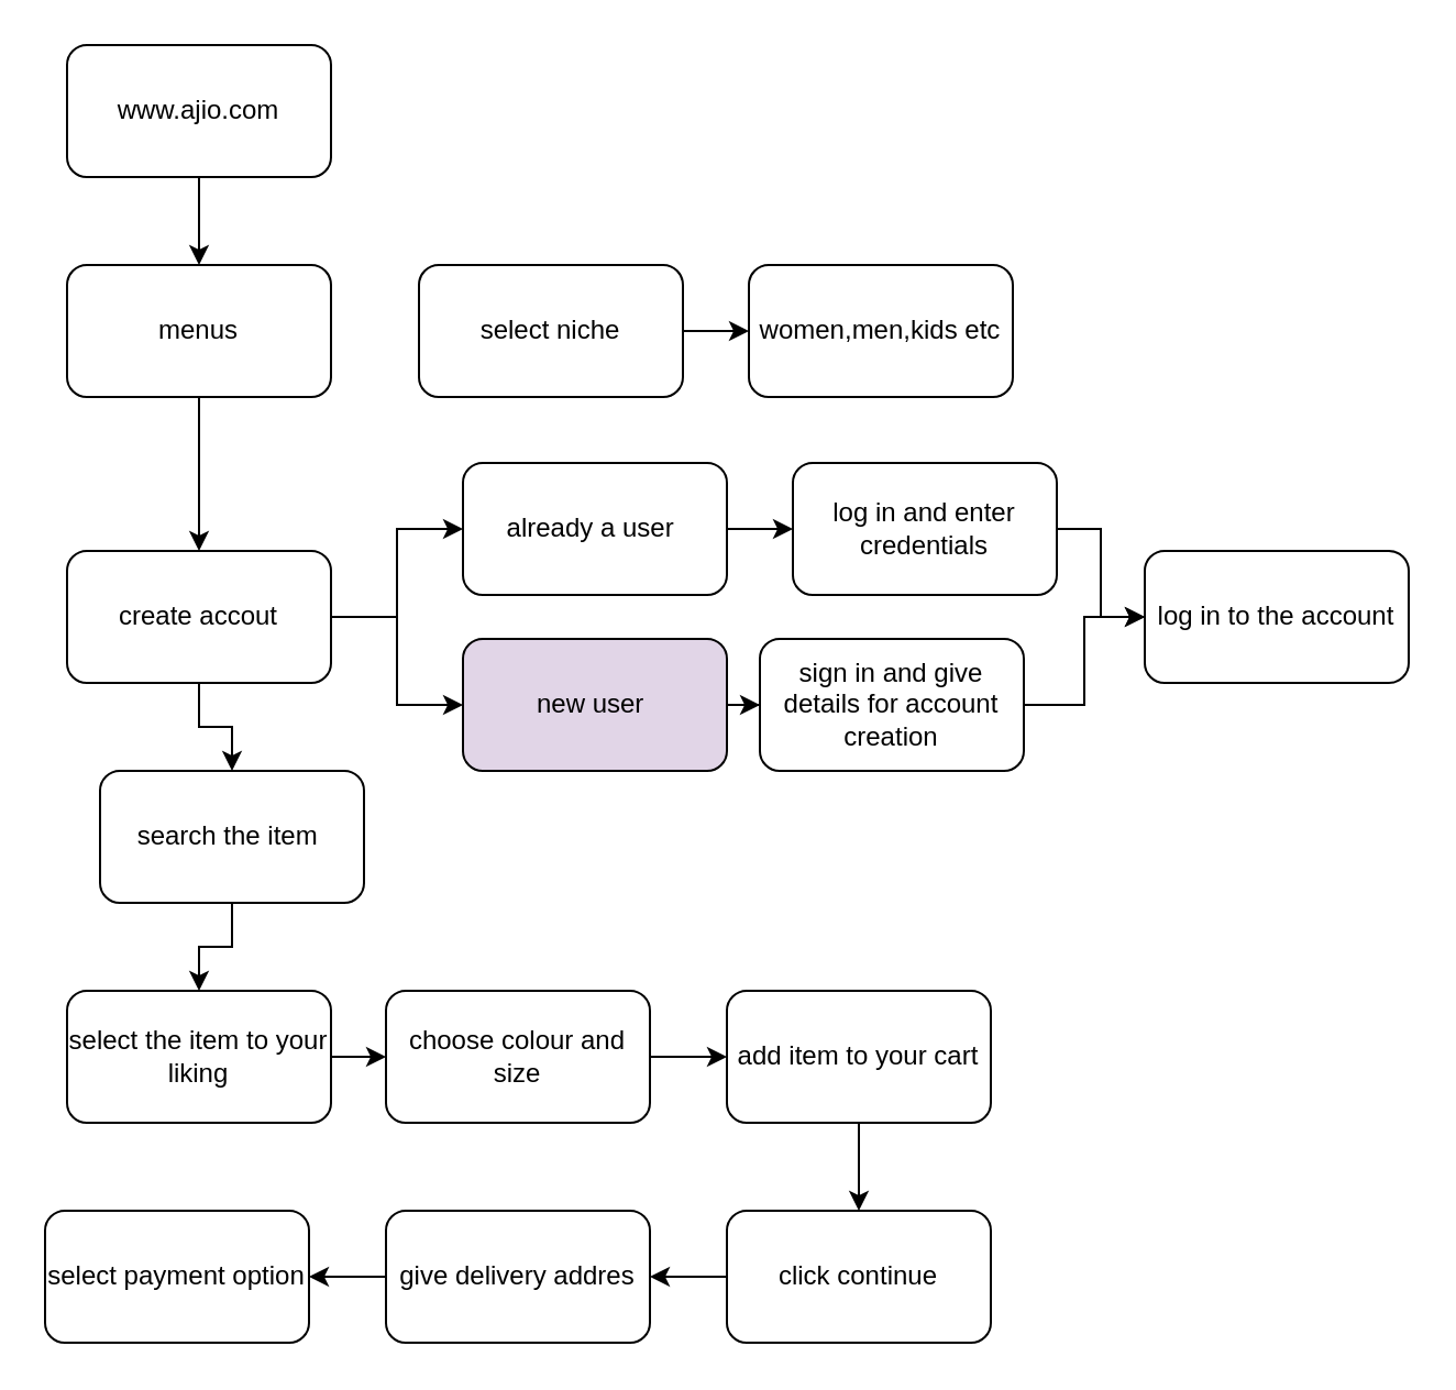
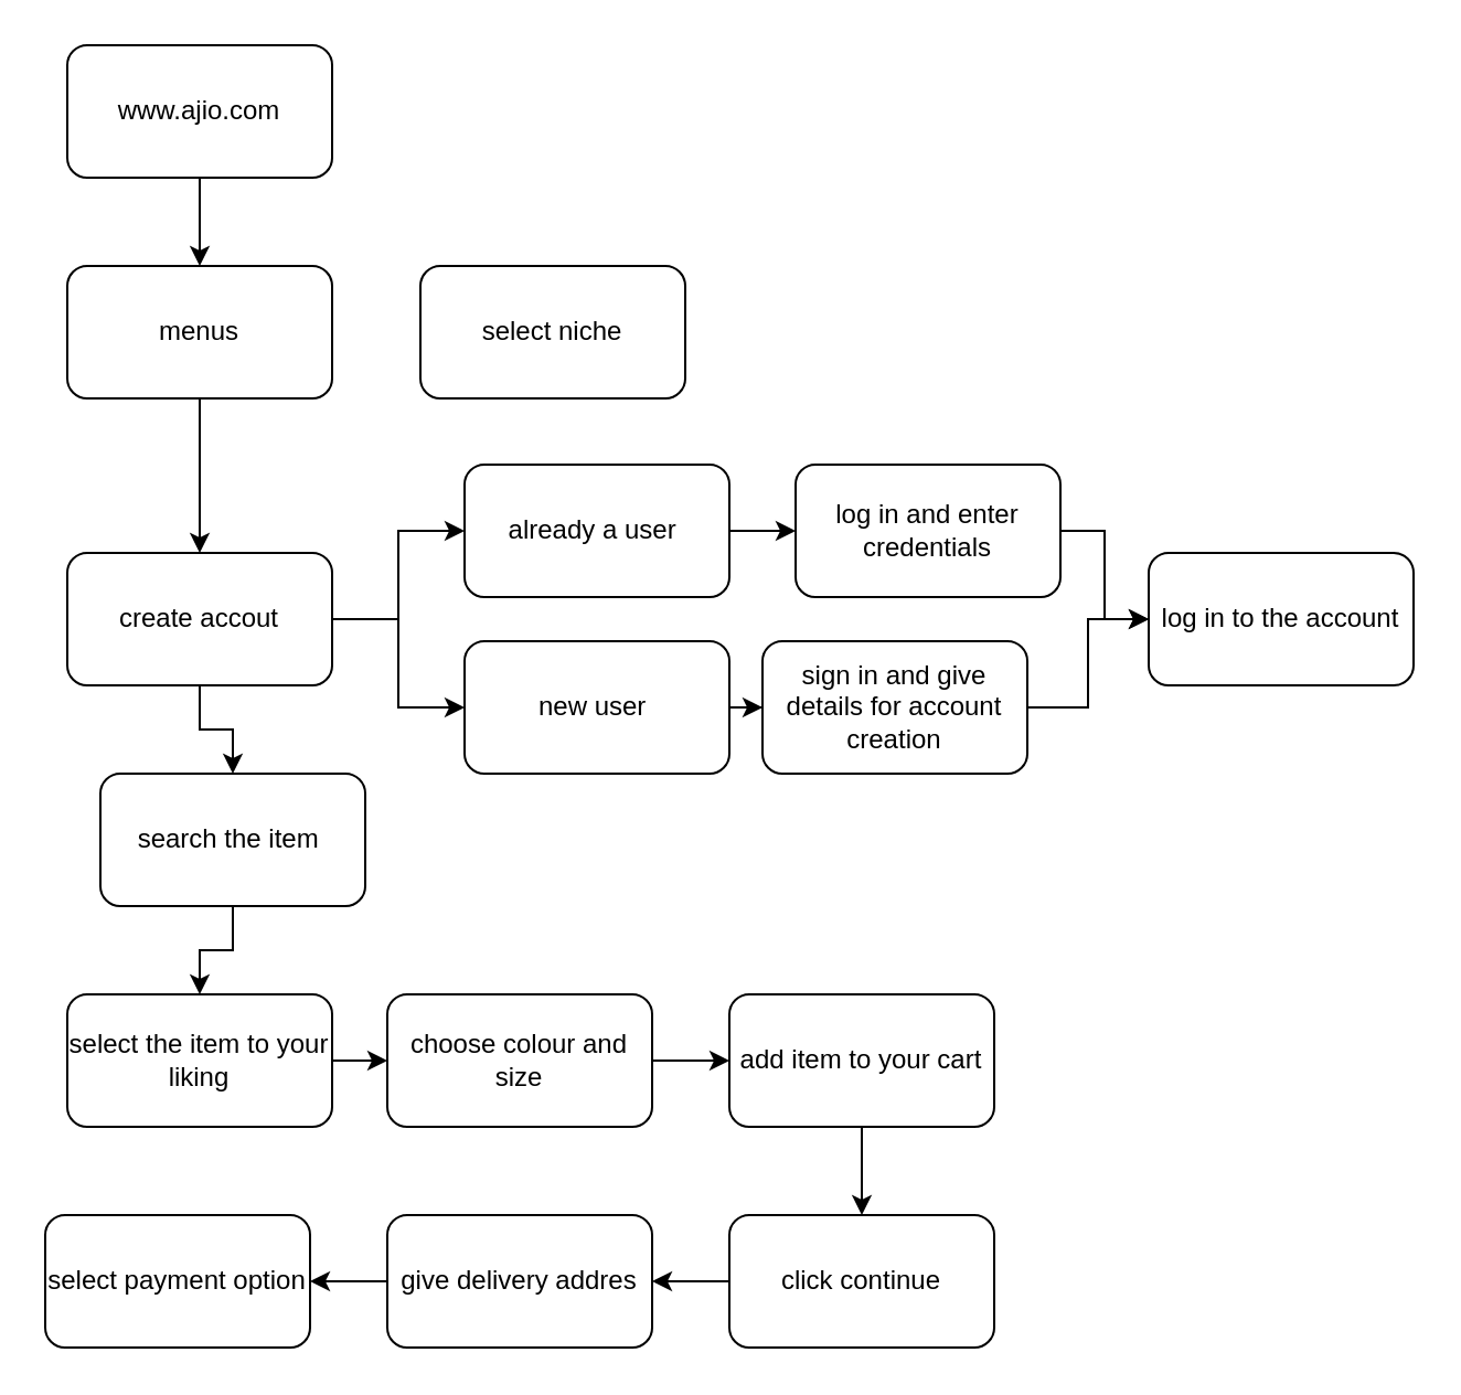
  <mxCell id="0" />
  <mxCell id="1" parent="0" />
  <mxCell id="2" value="" style="edgeStyle=orthogonalEdgeStyle;rounded=0;orthogonalLoop=1;jettySize=auto;html=1;" edge="1" parent="1" source="3" target="8"><mxGeometry relative="1" as="geometry" /></mxCell>
  <mxCell id="3" value="www.ajio.com" style="rounded=1;whiteSpace=wrap;html=1;" vertex="1" parent="1"><mxGeometry x="30" y="20" width="120" height="60" as="geometry" /></mxCell>
- <mxCell id="4" value="" style="edgeStyle=orthogonalEdgeStyle;rounded=0;orthogonalLoop=1;jettySize=auto;html=1;" edge="1" parent="1" source="5" target="6"><mxGeometry relative="1" as="geometry" /></mxCell>
  <mxCell id="5" value="select niche" style="rounded=1;whiteSpace=wrap;html=1;" vertex="1" parent="1"><mxGeometry x="190" y="120" width="120" height="60" as="geometry" /></mxCell>
- <mxCell id="6" value="women,men,kids etc" style="rounded=1;whiteSpace=wrap;html=1;" vertex="1" parent="1"><mxGeometry x="340" y="120" width="120" height="60" as="geometry" /></mxCell>
  <mxCell id="7" value="" style="edgeStyle=orthogonalEdgeStyle;rounded=0;orthogonalLoop=1;jettySize=auto;html=1;" edge="1" parent="1" source="8" target="12"><mxGeometry relative="1" as="geometry" /></mxCell>
  <mxCell id="8" value="menus" style="rounded=1;whiteSpace=wrap;html=1;" vertex="1" parent="1"><mxGeometry x="30" y="120" width="120" height="60" as="geometry" /></mxCell>
  <mxCell id="9" value="" style="edgeStyle=orthogonalEdgeStyle;rounded=0;orthogonalLoop=1;jettySize=auto;html=1;" edge="1" parent="1" source="12" target="14"><mxGeometry relative="1" as="geometry"><Array as="points"><mxPoint x="180" y="280" /><mxPoint x="180" y="240" /></Array></mxGeometry></mxCell>
  <mxCell id="10" value="" style="edgeStyle=orthogonalEdgeStyle;rounded=0;orthogonalLoop=1;jettySize=auto;html=1;" edge="1" parent="1" source="12" target="16"><mxGeometry relative="1" as="geometry" /></mxCell>
  <mxCell id="11" value="" style="edgeStyle=orthogonalEdgeStyle;rounded=0;orthogonalLoop=1;jettySize=auto;html=1;" edge="1" parent="1" source="12" target="23"><mxGeometry relative="1" as="geometry" /></mxCell>
  <mxCell id="12" value="create accout" style="rounded=1;whiteSpace=wrap;html=1;" vertex="1" parent="1"><mxGeometry x="30" y="250" width="120" height="60" as="geometry" /></mxCell>
  <mxCell id="13" value="" style="edgeStyle=orthogonalEdgeStyle;rounded=0;orthogonalLoop=1;jettySize=auto;html=1;" edge="1" parent="1" source="14" target="18"><mxGeometry relative="1" as="geometry" /></mxCell>
  <mxCell id="14" value="already a user&amp;nbsp;" style="rounded=1;whiteSpace=wrap;html=1;" vertex="1" parent="1"><mxGeometry x="210" y="210" width="120" height="60" as="geometry" /></mxCell>
  <mxCell id="15" value="" style="edgeStyle=orthogonalEdgeStyle;rounded=0;orthogonalLoop=1;jettySize=auto;html=1;" edge="1" parent="1" source="16" target="20"><mxGeometry relative="1" as="geometry" /></mxCell>
- <mxCell id="16" value="new user&amp;nbsp;" style="rounded=1;whiteSpace=wrap;html=1;fillColor=#e1d5e7;" vertex="1" parent="1"><mxGeometry x="210" y="290" width="120" height="60" as="geometry" /></mxCell>
+ <mxCell id="16" value="new user&amp;nbsp;" style="rounded=1;whiteSpace=wrap;html=1;" vertex="1" parent="1"><mxGeometry x="210" y="290" width="120" height="60" as="geometry" /></mxCell>
  <mxCell id="17" value="" style="edgeStyle=orthogonalEdgeStyle;rounded=0;orthogonalLoop=1;jettySize=auto;html=1;" edge="1" parent="1" source="18" target="21"><mxGeometry relative="1" as="geometry" /></mxCell>
  <mxCell id="18" value="log in and enter credentials" style="rounded=1;whiteSpace=wrap;html=1;" vertex="1" parent="1"><mxGeometry x="360" y="210" width="120" height="60" as="geometry" /></mxCell>
  <mxCell id="19" value="" style="edgeStyle=orthogonalEdgeStyle;rounded=0;orthogonalLoop=1;jettySize=auto;html=1;" edge="1" parent="1" source="20" target="21"><mxGeometry relative="1" as="geometry" /></mxCell>
  <mxCell id="20" value="sign in and give details for account creation" style="rounded=1;whiteSpace=wrap;html=1;" vertex="1" parent="1"><mxGeometry x="345" y="290" width="120" height="60" as="geometry" /></mxCell>
  <mxCell id="21" value="log in to the account" style="rounded=1;whiteSpace=wrap;html=1;" vertex="1" parent="1"><mxGeometry x="520" y="250" width="120" height="60" as="geometry" /></mxCell>
  <mxCell id="22" value="" style="edgeStyle=orthogonalEdgeStyle;rounded=0;orthogonalLoop=1;jettySize=auto;html=1;" edge="1" parent="1" source="23" target="25"><mxGeometry relative="1" as="geometry" /></mxCell>
  <mxCell id="23" value="search the item&amp;nbsp;" style="rounded=1;whiteSpace=wrap;html=1;" vertex="1" parent="1"><mxGeometry x="45" y="350" width="120" height="60" as="geometry" /></mxCell>
  <mxCell id="24" value="" style="edgeStyle=orthogonalEdgeStyle;rounded=0;orthogonalLoop=1;jettySize=auto;html=1;" edge="1" parent="1" source="25" target="27"><mxGeometry relative="1" as="geometry" /></mxCell>
  <mxCell id="25" value="select the item to your liking" style="rounded=1;whiteSpace=wrap;html=1;" vertex="1" parent="1"><mxGeometry x="30" y="450" width="120" height="60" as="geometry" /></mxCell>
  <mxCell id="26" value="" style="edgeStyle=orthogonalEdgeStyle;rounded=0;orthogonalLoop=1;jettySize=auto;html=1;" edge="1" parent="1" source="27" target="29"><mxGeometry relative="1" as="geometry" /></mxCell>
  <mxCell id="27" value="choose colour and size" style="rounded=1;whiteSpace=wrap;html=1;" vertex="1" parent="1"><mxGeometry x="175" y="450" width="120" height="60" as="geometry" /></mxCell>
  <mxCell id="28" value="" style="edgeStyle=orthogonalEdgeStyle;rounded=0;orthogonalLoop=1;jettySize=auto;html=1;" edge="1" parent="1" source="29" target="31"><mxGeometry relative="1" as="geometry" /></mxCell>
  <mxCell id="29" value="add item to your cart" style="rounded=1;whiteSpace=wrap;html=1;" vertex="1" parent="1"><mxGeometry x="330" y="450" width="120" height="60" as="geometry" /></mxCell>
  <mxCell id="30" value="" style="edgeStyle=orthogonalEdgeStyle;rounded=0;orthogonalLoop=1;jettySize=auto;html=1;" edge="1" parent="1" source="31" target="33"><mxGeometry relative="1" as="geometry" /></mxCell>
  <mxCell id="31" value="click continue" style="rounded=1;whiteSpace=wrap;html=1;" vertex="1" parent="1"><mxGeometry x="330" y="550" width="120" height="60" as="geometry" /></mxCell>
  <mxCell id="32" value="" style="edgeStyle=orthogonalEdgeStyle;rounded=0;orthogonalLoop=1;jettySize=auto;html=1;" edge="1" parent="1" source="33" target="34"><mxGeometry relative="1" as="geometry" /></mxCell>
  <mxCell id="33" value="give delivery addres" style="whiteSpace=wrap;html=1;rounded=1;" vertex="1" parent="1"><mxGeometry x="175" y="550" width="120" height="60" as="geometry" /></mxCell>
  <mxCell id="34" value="select payment option" style="rounded=1;whiteSpace=wrap;html=1;" vertex="1" parent="1"><mxGeometry x="20" y="550" width="120" height="60" as="geometry" /></mxCell>
